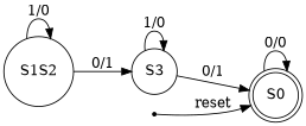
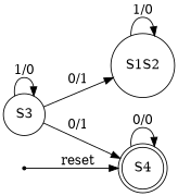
  digraph {
    rankdir=LR
    node [shape=circle]
-   S0 [shape=doublecircle]
+   S0 [shape=doublecircle label=S4]
    S1S2
    S3
    resetState [shape=point]
    S0 -> S0 [label="0/0"]
    S1S2 -> S1S2 [label="1/0"]
-   S1S2 -> S3 [label="0/1"]
+   S3 -> S1S2 [label="0/1"]
    S3 -> S0 [label="0/1"]
    S3 -> S3 [label="1/0"]
    resetState -> S0 [label=reset]
  }
